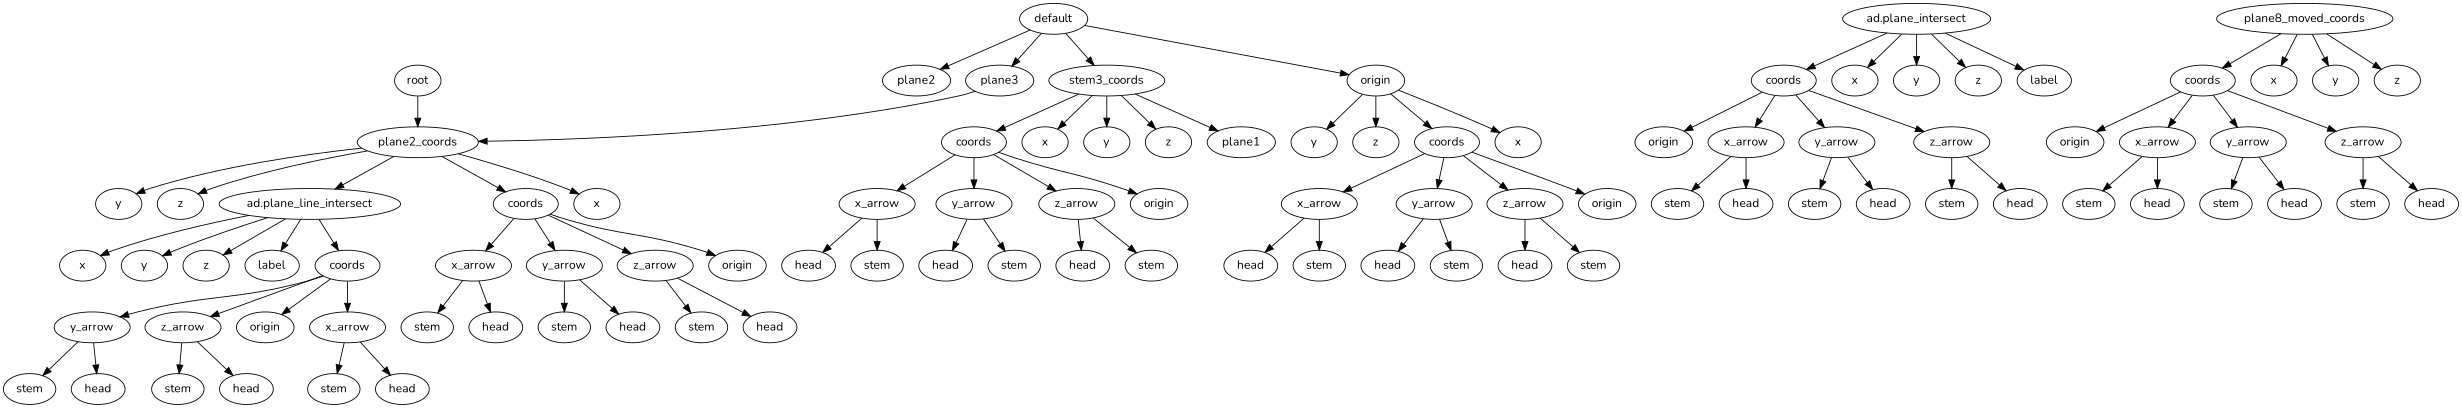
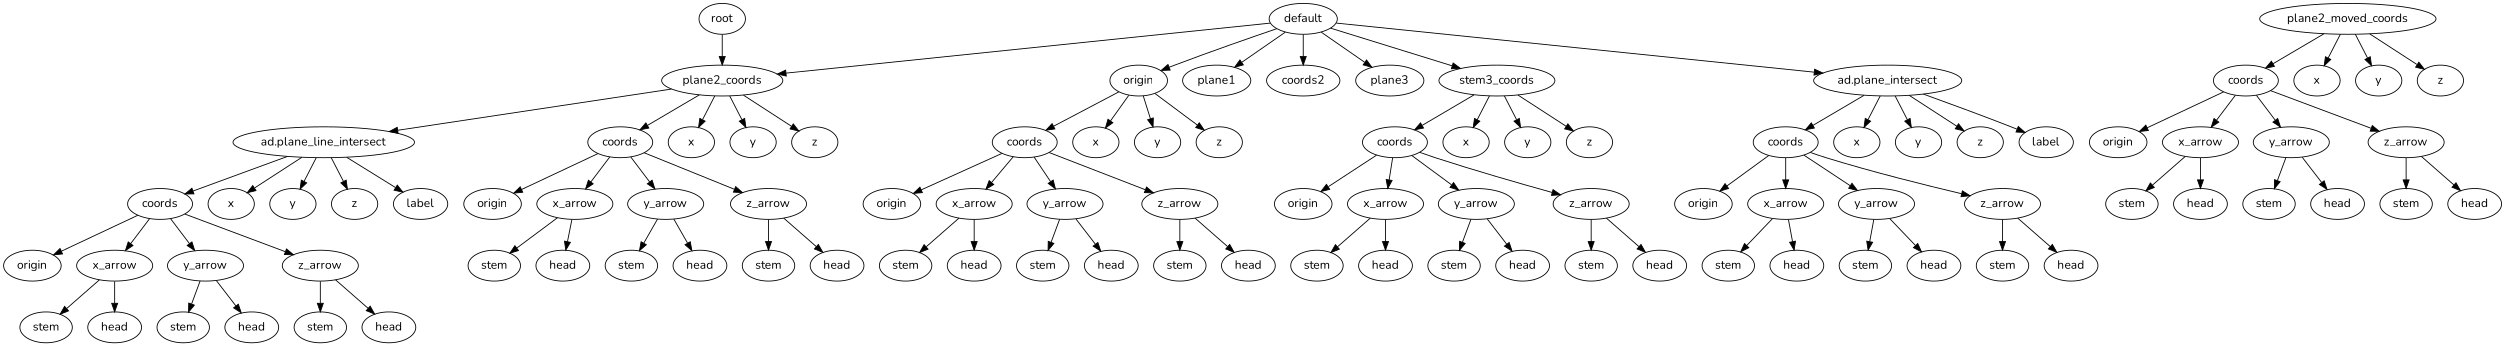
  digraph {
    fontname=Nunito
    node [fontname=Nunito]
    edge [fontname=Nunito]
    n1 [label=root]
    n2 [label=plane2_coords]
    n3 [label=default]
    n4 [label=origin]
    n5 [label=plane1]
-   n6 [label=plane2]
+   n6 [label=coords2]
    n7 [label=plane3]
    n8 [label=stem3_coords]
    n9 [label="ad\.plane_intersect"]
    n10 [label=coords]
    n11 [label=x]
    n12 [label=y]
    n13 [label=z]
    n14 [label="ad\.plane_line_intersect"]
    n15 [label=coords]
    n16 [label=x]
    n17 [label=y]
    n18 [label=z]
    n19 [label=coords]
    n20 [label=x]
    n21 [label=y]
    n22 [label=z]
-   n23 [label=plane8_moved_coords]
+   n23 [label=plane2_moved_coords]
    n24 [label=coords]
    n25 [label=x]
    n26 [label=y]
    n27 [label=z]
    n28 [label=coords]
    n29 [label=x]
    n30 [label=y]
    n31 [label=z]
    n32 [label=label]
    n33 [label=coords]
    n34 [label=x]
    n35 [label=y]
    n36 [label=z]
    n37 [label=label]
    n38 [label=origin]
    n39 [label=x_arrow]
    n40 [label=y_arrow]
    n41 [label=z_arrow]
    n42 [label=stem]
    n43 [label=head]
    n44 [label=stem]
    n45 [label=head]
    n46 [label=stem]
    n47 [label=head]
    n48 [label=origin]
    n49 [label=x_arrow]
    n50 [label=y_arrow]
    n51 [label=z_arrow]
    n52 [label=stem]
    n53 [label=head]
    n54 [label=stem]
    n55 [label=head]
    n56 [label=stem]
    n57 [label=head]
    n58 [label=origin]
    n59 [label=x_arrow]
    n60 [label=y_arrow]
    n61 [label=z_arrow]
    n62 [label=stem]
    n63 [label=head]
    n64 [label=stem]
    n65 [label=head]
    n66 [label=stem]
    n67 [label=head]
    n68 [label=origin]
    n69 [label=x_arrow]
    n70 [label=y_arrow]
    n71 [label=z_arrow]
    n72 [label=stem]
    n73 [label=head]
    n74 [label=stem]
    n75 [label=head]
    n76 [label=stem]
    n77 [label=head]
    n78 [label=origin]
    n79 [label=x_arrow]
    n80 [label=y_arrow]
    n81 [label=z_arrow]
    n82 [label=stem]
    n83 [label=head]
    n84 [label=stem]
    n85 [label=head]
    n86 [label=stem]
    n87 [label=head]
    n88 [label=origin]
    n89 [label=x_arrow]
    n90 [label=y_arrow]
    n91 [label=z_arrow]
    n92 [label=stem]
    n93 [label=head]
    n94 [label=stem]
    n95 [label=head]
    n96 [label=stem]
    n97 [label=head]
    n1 -> n2
    n2 -> n14
    n2 -> n15
    n2 -> n16
    n2 -> n17
    n2 -> n18
-   n7 -> n2
+   n3 -> n2
    n3 -> n4
-   n8 -> n5
+   n3 -> n5
    n3 -> n6
    n3 -> n7
    n3 -> n8
+   n3 -> n9
    n4 -> n10
    n4 -> n11
    n4 -> n12
    n4 -> n13
    n8 -> n19
    n8 -> n20
    n8 -> n21
    n8 -> n22
    n9 -> n28
    n9 -> n29
    n9 -> n30
    n9 -> n31
    n9 -> n32
    n10 -> n38
    n10 -> n39
    n10 -> n40
    n10 -> n41
    n14 -> n33
    n14 -> n34
    n14 -> n35
    n14 -> n36
    n14 -> n37
    n15 -> n48
    n15 -> n49
    n15 -> n50
    n15 -> n51
    n19 -> n58
    n19 -> n59
    n19 -> n60
    n19 -> n61
    n23 -> n24
    n23 -> n25
    n23 -> n26
    n23 -> n27
    n24 -> n68
    n24 -> n69
    n24 -> n70
    n24 -> n71
    n28 -> n78
    n28 -> n79
    n28 -> n80
    n28 -> n81
    n33 -> n88
    n33 -> n89
    n33 -> n90
    n33 -> n91
    n39 -> n42
    n39 -> n43
    n40 -> n44
    n40 -> n45
    n41 -> n46
    n41 -> n47
    n49 -> n52
    n49 -> n53
    n50 -> n54
    n50 -> n55
    n51 -> n56
    n51 -> n57
    n59 -> n62
    n59 -> n63
    n60 -> n64
    n60 -> n65
    n61 -> n66
    n61 -> n67
    n69 -> n72
    n69 -> n73
    n70 -> n74
    n70 -> n75
    n71 -> n76
    n71 -> n77
    n79 -> n82
    n79 -> n83
    n80 -> n84
    n80 -> n85
    n81 -> n86
    n81 -> n87
    n89 -> n92
    n89 -> n93
    n90 -> n94
    n90 -> n95
    n91 -> n96
    n91 -> n97
  }
